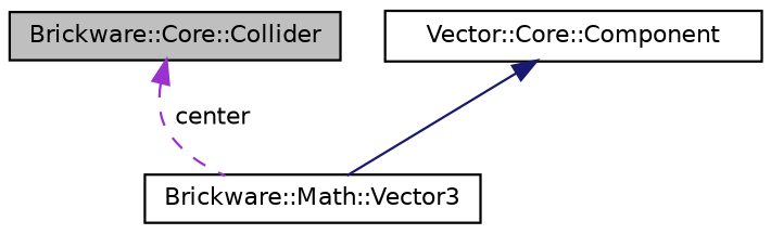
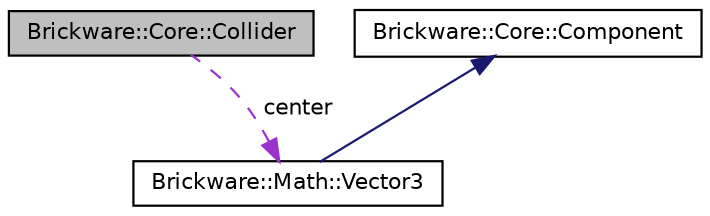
  digraph {
    node [color=black fillcolor=white fontname=Helvetica fontsize=10 shape=record style=filled]
    edge [dir=back fontname=Helvetica fontsize=10 labelfontname=Helvetica labelfontsize=10]
    n1 [fillcolor=grey75 fontcolor=black height=0.2 label="Brickware::Core::Collider" width=0.4]
-   n2 [height=0.2 label="Vector::Core::Component" width=0.4]
+   n2 [height=0.2 label="Brickware::Core::Component" width=0.4]
    n3 [height=0.2 label="Brickware::Math::Vector3" width=0.4]
    n2 -> n3 [color=midnightblue style=solid]
-   n1 -> n3 [color=darkorchid3 label=" center" style=dashed]
+   n3 -> n1 [color=darkorchid3 label=" center" style=dashed]
  }
